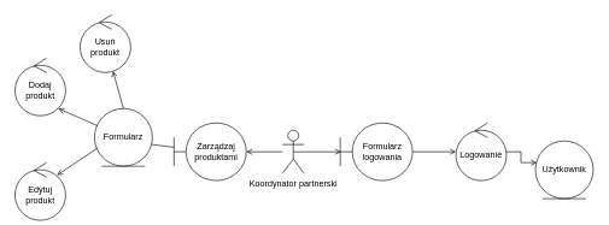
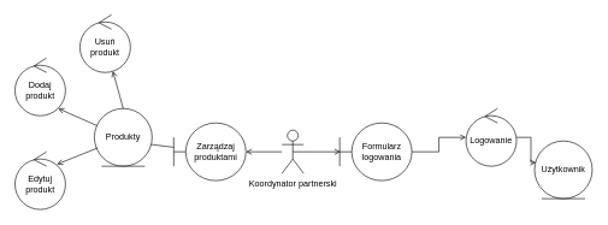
  <mxCell id="0" />
  <mxCell id="1" parent="0" />
  <mxCell id="2" value="Koordynator partnerski" style="shape=umlActor;verticalLabelPosition=bottom;verticalAlign=top;html=1;" parent="1" vertex="1"><mxGeometry x="390" y="180" width="30" height="60" as="geometry" /></mxCell>
  <mxCell id="3" value="" style="endArrow=open;html=1;rounded=0;exitX=0.5;exitY=0.5;exitDx=0;exitDy=0;exitPerimeter=0;entryX=0.01;entryY=0.5;entryDx=0;entryDy=0;entryPerimeter=0;endFill=0;" parent="1" source="2" target="4" edge="1"><mxGeometry width="50" height="50" relative="1" as="geometry"><mxPoint x="660" y="250" as="sourcePoint" /><mxPoint x="521.08" y="177.978" as="targetPoint" /></mxGeometry></mxCell>
  <mxCell id="4" value="Formularz logowania" style="shape=umlBoundary;whiteSpace=wrap;html=1;" parent="1" vertex="1"><mxGeometry x="470" y="170" width="100" height="80" as="geometry" /></mxCell>
- <mxCell id="5" value="Logowanie" style="ellipse;shape=umlControl;whiteSpace=wrap;html=1;" parent="1" vertex="1"><mxGeometry x="630" y="170" width="70" height="80" as="geometry" /></mxCell>
+ <mxCell id="5" value="Logowanie" style="ellipse;shape=umlControl;whiteSpace=wrap;html=1;" parent="1" vertex="1"><mxGeometry x="645" y="150" width="70" height="80" as="geometry" /></mxCell>
  <mxCell id="6" style="edgeStyle=orthogonalEdgeStyle;rounded=0;orthogonalLoop=1;jettySize=auto;html=1;endArrow=open;endFill=0;" parent="1" source="4" target="5" edge="1"><mxGeometry relative="1" as="geometry" /></mxCell>
  <mxCell id="7" value="Użytkownik" style="ellipse;shape=umlEntity;whiteSpace=wrap;html=1;" parent="1" vertex="1"><mxGeometry x="740" y="195" width="80" height="80" as="geometry" /></mxCell>
  <mxCell id="8" style="edgeStyle=orthogonalEdgeStyle;rounded=0;orthogonalLoop=1;jettySize=auto;html=1;entryX=0.025;entryY=0.375;entryDx=0;entryDy=0;entryPerimeter=0;endArrow=open;endFill=0;" parent="1" source="5" target="7" edge="1"><mxGeometry relative="1" as="geometry" /></mxCell>
  <mxCell id="9" style="rounded=0;orthogonalLoop=1;jettySize=auto;html=1;entryX=0;entryY=0.5;entryDx=0;entryDy=0;" parent="1" source="10" target="11" edge="1"><mxGeometry relative="1" as="geometry" /></mxCell>
  <mxCell id="10" value="Zarządzaj produktami" style="shape=umlBoundary;whiteSpace=wrap;html=1;" parent="1" vertex="1"><mxGeometry x="240" y="170" width="100" height="80" as="geometry" /></mxCell>
- <mxCell id="11" value="Formularz" style="ellipse;shape=umlEntity;whiteSpace=wrap;html=1;" parent="1" vertex="1"><mxGeometry x="130" y="150" width="80" height="80" as="geometry" /></mxCell>
+ <mxCell id="11" value="Produkty" style="ellipse;shape=umlEntity;whiteSpace=wrap;html=1;" parent="1" vertex="1"><mxGeometry x="130" y="150" width="80" height="80" as="geometry" /></mxCell>
  <mxCell id="12" value="Dodaj produkt" style="ellipse;shape=umlControl;whiteSpace=wrap;html=1;" parent="1" vertex="1"><mxGeometry x="20" y="80" width="70" height="80" as="geometry" /></mxCell>
  <mxCell id="13" value="Usuń produkt" style="ellipse;shape=umlControl;whiteSpace=wrap;html=1;" parent="1" vertex="1"><mxGeometry x="110" y="20" width="70" height="80" as="geometry" /></mxCell>
- <mxCell id="14" value="Edytuj produkt" style="ellipse;shape=umlControl;whiteSpace=wrap;html=1;" parent="1" vertex="1"><mxGeometry x="20" y="225" width="70" height="80" as="geometry" /></mxCell>
+ <mxCell id="14" value="Edytuj produkt" style="ellipse;shape=umlControl;whiteSpace=wrap;html=1;" parent="1" vertex="1"><mxGeometry x="20" y="210" width="70" height="80" as="geometry" /></mxCell>
  <mxCell id="15" value="" style="endArrow=open;html=1;rounded=0;endFill=0;exitX=0.5;exitY=0;exitDx=0;exitDy=0;" parent="1" source="11" target="13" edge="1"><mxGeometry width="50" height="50" relative="1" as="geometry"><mxPoint x="200" y="160" as="sourcePoint" /><mxPoint x="-80" y="120" as="targetPoint" /></mxGeometry></mxCell>
  <mxCell id="16" value="" style="endArrow=open;html=1;rounded=0;exitX=0.047;exitY=0.297;exitDx=0;exitDy=0;exitPerimeter=0;entryX=0.857;entryY=0.875;entryDx=0;entryDy=0;entryPerimeter=0;endFill=0;" parent="1" source="11" target="12" edge="1"><mxGeometry width="50" height="50" relative="1" as="geometry"><mxPoint x="-130" y="170" as="sourcePoint" /><mxPoint x="-80" y="120" as="targetPoint" /></mxGeometry></mxCell>
  <mxCell id="17" value="" style="endArrow=open;html=1;rounded=0;exitX=0.058;exitY=0.683;exitDx=0;exitDy=0;entryX=0.832;entryY=0.217;entryDx=0;entryDy=0;entryPerimeter=0;exitPerimeter=0;endFill=0;" parent="1" source="11" target="14" edge="1"><mxGeometry width="50" height="50" relative="1" as="geometry"><mxPoint x="-130" y="170" as="sourcePoint" /><mxPoint x="-80" y="120" as="targetPoint" /></mxGeometry></mxCell>
  <mxCell id="18" style="edgeStyle=orthogonalEdgeStyle;rounded=0;orthogonalLoop=1;jettySize=auto;html=1;entryX=1;entryY=0.5;entryDx=0;entryDy=0;entryPerimeter=0;endArrow=open;endFill=0;" edge="1" parent="1" source="2" target="10"><mxGeometry relative="1" as="geometry" /></mxCell>
